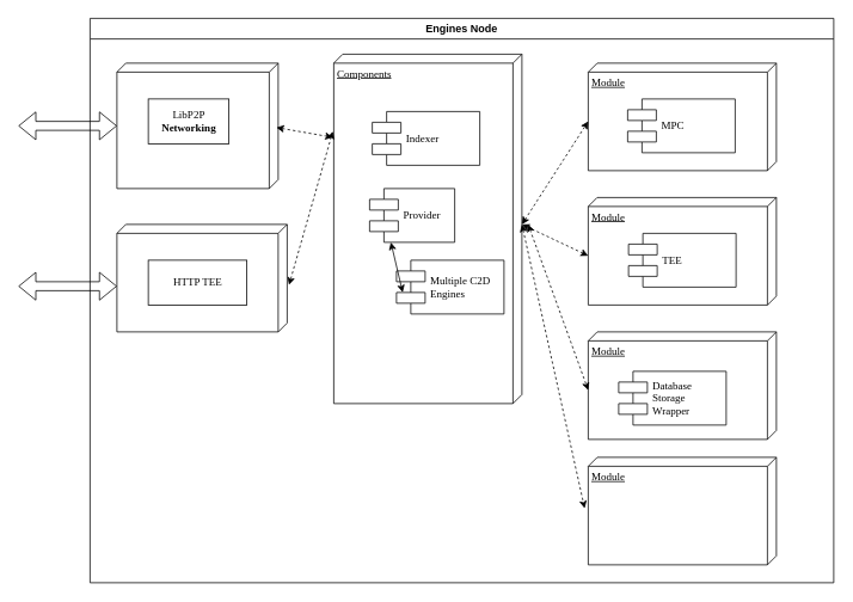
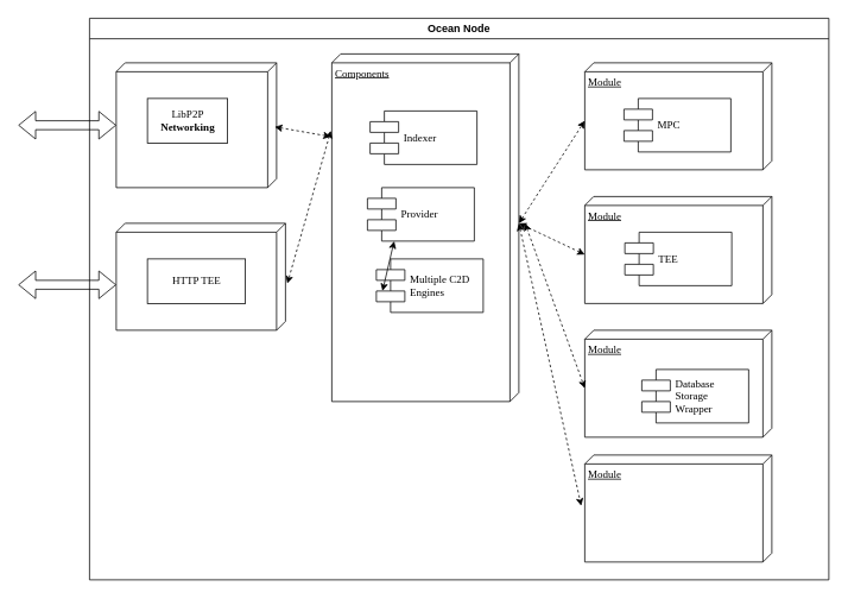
  <mxCell id="0" />
  <mxCell id="1" parent="0" />
  <mxCell id="2" value="" style="verticalAlign=top;align=left;spacingTop=8;spacingLeft=2;spacingRight=12;shape=cube;size=10;direction=south;fontStyle=4;html=1;rounded=0;shadow=0;comic=0;labelBackgroundColor=none;strokeWidth=1;fontFamily=Verdana;fontSize=12" parent="1" vertex="1"><mxGeometry x="130" y="70" width="180" height="140" as="geometry" /></mxCell>
  <mxCell id="3" value="Components" style="verticalAlign=top;align=left;spacingTop=8;spacingLeft=2;spacingRight=12;shape=cube;size=10;direction=south;fontStyle=4;html=1;rounded=0;shadow=0;comic=0;labelBackgroundColor=none;strokeWidth=1;fontFamily=Verdana;fontSize=12" parent="1" vertex="1"><mxGeometry x="372" y="60" width="210" height="390" as="geometry" /></mxCell>
  <mxCell id="4" value="LibP2P&lt;br&gt;&lt;b&gt;Networking&lt;/b&gt;" style="html=1;rounded=0;shadow=0;comic=0;labelBackgroundColor=none;strokeWidth=1;fontFamily=Verdana;fontSize=12;align=center;" parent="1" vertex="1"><mxGeometry x="165" y="110" width="90" height="50" as="geometry" /></mxCell>
- <mxCell id="5" value="Provider" style="shape=component;align=left;spacingLeft=36;rounded=0;shadow=0;comic=0;labelBackgroundColor=none;strokeWidth=1;fontFamily=Verdana;fontSize=12;html=1;" parent="1" vertex="1"><mxGeometry x="412" y="210" width="95" height="60" as="geometry" /></mxCell>
+ <mxCell id="5" value="Provider" style="shape=component;align=left;spacingLeft=36;rounded=0;shadow=0;comic=0;labelBackgroundColor=none;strokeWidth=1;fontFamily=Verdana;fontSize=12;html=1;" parent="1" vertex="1"><mxGeometry x="412" y="210" width="120" height="60" as="geometry" /></mxCell>
  <mxCell id="6" value="Indexer" style="shape=component;align=left;spacingLeft=36;rounded=0;shadow=0;comic=0;labelBackgroundColor=none;strokeWidth=1;fontFamily=Verdana;fontSize=12;html=1;" parent="1" vertex="1"><mxGeometry x="415" y="124" width="120" height="60" as="geometry" /></mxCell>
  <mxCell id="7" style="edgeStyle=none;rounded=0;html=1;dashed=1;labelBackgroundColor=none;startArrow=classic;startFill=1;endArrow=classic;endFill=1;fontFamily=Verdana;fontSize=12;entryX=0.563;entryY=-0.011;entryDx=0;entryDy=0;entryPerimeter=0;exitX=0.221;exitY=1.005;exitDx=0;exitDy=0;exitPerimeter=0;" parent="1" source="3" target="8" edge="1"><mxGeometry relative="1" as="geometry"><mxPoint x="389.098" y="244.15" as="targetPoint" /></mxGeometry></mxCell>
  <mxCell id="8" value="" style="verticalAlign=top;align=left;spacingTop=8;spacingLeft=2;spacingRight=12;shape=cube;size=10;direction=south;fontStyle=4;html=1;rounded=0;shadow=0;comic=0;labelBackgroundColor=none;strokeWidth=1;fontFamily=Verdana;fontSize=12" vertex="1" parent="1"><mxGeometry x="130" y="250" width="190" height="120" as="geometry" /></mxCell>
  <mxCell id="9" value="HTTP TEE" style="html=1;rounded=0;shadow=0;comic=0;labelBackgroundColor=none;strokeWidth=1;fontFamily=Verdana;fontSize=12;align=center;" vertex="1" parent="1"><mxGeometry x="165" y="290" width="110" height="50" as="geometry" /></mxCell>
  <mxCell id="10" style="edgeStyle=none;rounded=0;html=1;dashed=1;labelBackgroundColor=none;startArrow=classic;startFill=1;endArrow=classic;endFill=1;fontFamily=Verdana;fontSize=12;entryX=0.513;entryY=0.011;entryDx=0;entryDy=0;entryPerimeter=0;exitX=0.238;exitY=1.005;exitDx=0;exitDy=0;exitPerimeter=0;" edge="1" parent="1" source="3" target="2"><mxGeometry relative="1" as="geometry"><mxPoint x="460" y="152" as="sourcePoint" /><mxPoint x="332" y="350" as="targetPoint" /></mxGeometry></mxCell>
  <mxCell id="11" value="Module" style="verticalAlign=top;align=left;spacingTop=8;spacingLeft=2;spacingRight=12;shape=cube;size=10;direction=south;fontStyle=4;html=1;rounded=0;shadow=0;comic=0;labelBackgroundColor=none;strokeWidth=1;fontFamily=Verdana;fontSize=12" vertex="1" parent="1"><mxGeometry x="656" y="70" width="210" height="120" as="geometry" /></mxCell>
  <mxCell id="12" value="MPC" style="shape=component;align=left;spacingLeft=36;rounded=0;shadow=0;comic=0;labelBackgroundColor=none;strokeWidth=1;fontFamily=Verdana;fontSize=12;html=1;" vertex="1" parent="1"><mxGeometry x="700" y="110" width="120" height="60" as="geometry" /></mxCell>
  <mxCell id="13" value="Module" style="verticalAlign=top;align=left;spacingTop=8;spacingLeft=2;spacingRight=12;shape=cube;size=10;direction=south;fontStyle=4;html=1;rounded=0;shadow=0;comic=0;labelBackgroundColor=none;strokeWidth=1;fontFamily=Verdana;fontSize=12" vertex="1" parent="1"><mxGeometry x="656" y="220" width="210" height="120" as="geometry" /></mxCell>
  <mxCell id="14" value="TEE" style="shape=component;align=left;spacingLeft=36;rounded=0;shadow=0;comic=0;labelBackgroundColor=none;strokeWidth=1;fontFamily=Verdana;fontSize=12;html=1;" vertex="1" parent="1"><mxGeometry x="701" y="260" width="120" height="60" as="geometry" /></mxCell>
  <mxCell id="15" value="Module" style="verticalAlign=top;align=left;spacingTop=8;spacingLeft=2;spacingRight=12;shape=cube;size=10;direction=south;fontStyle=4;html=1;rounded=0;shadow=0;comic=0;labelBackgroundColor=none;strokeWidth=1;fontFamily=Verdana;fontSize=12" vertex="1" parent="1"><mxGeometry x="656" y="370" width="210" height="120" as="geometry" /></mxCell>
- <mxCell id="16" value="Database&lt;br&gt;Storage&lt;br&gt;Wrapper" style="shape=component;align=left;spacingLeft=36;rounded=0;shadow=0;comic=0;labelBackgroundColor=none;strokeWidth=1;fontFamily=Verdana;fontSize=12;html=1;" vertex="1" parent="1"><mxGeometry x="690" y="414" width="120" height="60" as="geometry" /></mxCell>
+ <mxCell id="16" value="Database&lt;br&gt;Storage&lt;br&gt;Wrapper" style="shape=component;align=left;spacingLeft=36;rounded=0;shadow=0;comic=0;labelBackgroundColor=none;strokeWidth=1;fontFamily=Verdana;fontSize=12;html=1;" vertex="1" parent="1"><mxGeometry x="720" y="414" width="120" height="60" as="geometry" /></mxCell>
  <mxCell id="17" value="Module" style="verticalAlign=top;align=left;spacingTop=8;spacingLeft=2;spacingRight=12;shape=cube;size=10;direction=south;fontStyle=4;html=1;rounded=0;shadow=0;comic=0;labelBackgroundColor=none;strokeWidth=1;fontFamily=Verdana;fontSize=12" vertex="1" parent="1"><mxGeometry x="656" y="510" width="210" height="120" as="geometry" /></mxCell>
  <mxCell id="18" style="edgeStyle=none;rounded=0;html=1;dashed=1;labelBackgroundColor=none;startArrow=classic;startFill=1;endArrow=classic;endFill=1;fontFamily=Verdana;fontSize=12;entryX=0;entryY=0;entryDx=65;entryDy=210;entryPerimeter=0;exitX=0;exitY=0;exitDx=190;exitDy=0;exitPerimeter=0;" edge="1" parent="1" source="3" target="11"><mxGeometry relative="1" as="geometry"><mxPoint x="469" y="166" as="sourcePoint" /><mxPoint x="332" y="350" as="targetPoint" /></mxGeometry></mxCell>
  <mxCell id="19" style="edgeStyle=none;rounded=0;html=1;dashed=1;labelBackgroundColor=none;startArrow=classic;startFill=1;endArrow=classic;endFill=1;fontFamily=Verdana;fontSize=12;entryX=0;entryY=0;entryDx=65;entryDy=210;entryPerimeter=0;exitX=0;exitY=0;exitDx=190;exitDy=0;exitPerimeter=0;" edge="1" parent="1" source="3" target="13"><mxGeometry relative="1" as="geometry"><mxPoint x="680" y="270" as="sourcePoint" /><mxPoint x="780" y="135" as="targetPoint" /></mxGeometry></mxCell>
  <mxCell id="20" style="edgeStyle=none;rounded=0;html=1;dashed=1;labelBackgroundColor=none;startArrow=classic;startFill=1;endArrow=classic;endFill=1;fontFamily=Verdana;fontSize=12;entryX=0;entryY=0;entryDx=65;entryDy=210;entryPerimeter=0;exitX=0.487;exitY=-0.033;exitDx=0;exitDy=0;exitPerimeter=0;" edge="1" parent="1" source="3" target="15"><mxGeometry relative="1" as="geometry"><mxPoint x="690" y="280" as="sourcePoint" /><mxPoint x="790" y="145" as="targetPoint" /></mxGeometry></mxCell>
  <mxCell id="21" style="edgeStyle=none;rounded=0;html=1;dashed=1;labelBackgroundColor=none;startArrow=classic;startFill=1;endArrow=classic;endFill=1;fontFamily=Verdana;fontSize=12;entryX=0.475;entryY=1.019;entryDx=0;entryDy=0;entryPerimeter=0;exitX=0;exitY=0;exitDx=190;exitDy=0;exitPerimeter=0;" edge="1" parent="1" source="3" target="17"><mxGeometry relative="1" as="geometry"><mxPoint x="700" y="290" as="sourcePoint" /><mxPoint x="800" y="155" as="targetPoint" /></mxGeometry></mxCell>
- <mxCell id="22" value="&lt;div&gt;Multiple C2D&lt;/div&gt;&lt;div&gt;Engines&lt;/div&gt;" style="shape=component;align=left;spacingLeft=36;rounded=0;shadow=0;comic=0;labelBackgroundColor=none;strokeWidth=1;fontFamily=Verdana;fontSize=12;html=1;" vertex="1" parent="1"><mxGeometry x="442" y="290" width="120" height="60" as="geometry" /></mxCell>
+ <mxCell id="22" value="&lt;div&gt;Multiple C2D&lt;/div&gt;&lt;div&gt;Engines&lt;/div&gt;" style="shape=component;align=left;spacingLeft=36;rounded=0;shadow=0;comic=0;labelBackgroundColor=none;strokeWidth=1;fontFamily=Verdana;fontSize=12;html=1;" vertex="1" parent="1"><mxGeometry x="422" y="290" width="120" height="60" as="geometry" /></mxCell>
  <mxCell id="23" style="edgeStyle=none;rounded=0;html=1;dashed=0;labelBackgroundColor=none;startArrow=classic;startFill=1;endArrow=classic;endFill=1;fontFamily=Verdana;fontSize=12;entryX=0.058;entryY=0.6;entryDx=0;entryDy=0;entryPerimeter=0;exitX=0.25;exitY=1;exitDx=0;exitDy=0;" edge="1" parent="1" source="5" target="22"><mxGeometry relative="1" as="geometry"><mxPoint x="381" y="156" as="sourcePoint" /><mxPoint x="344" y="328" as="targetPoint" /></mxGeometry></mxCell>
- <mxCell id="24" value="Engines Node" style="swimlane;whiteSpace=wrap;html=1;" vertex="1" parent="1"><mxGeometry x="100" y="20" width="830" height="630" as="geometry" /></mxCell>
+ <mxCell id="24" value="Ocean Node" style="swimlane;whiteSpace=wrap;html=1;" vertex="1" parent="1"><mxGeometry x="100" y="20" width="830" height="630" as="geometry" /></mxCell>
  <mxCell id="25" value="" style="shape=flexArrow;endArrow=classic;html=1;rounded=0;startArrow=block;" edge="1" parent="24" target="2"><mxGeometry width="50" height="50" relative="1" as="geometry"><mxPoint x="-80" y="120" as="sourcePoint" /><mxPoint x="230" y="230" as="targetPoint" /></mxGeometry></mxCell>
  <mxCell id="26" value="" style="shape=flexArrow;endArrow=classic;html=1;rounded=0;startArrow=block;" edge="1" parent="1"><mxGeometry width="50" height="50" relative="1" as="geometry"><mxPoint x="20" y="319" as="sourcePoint" /><mxPoint x="130" y="319" as="targetPoint" /></mxGeometry></mxCell>
